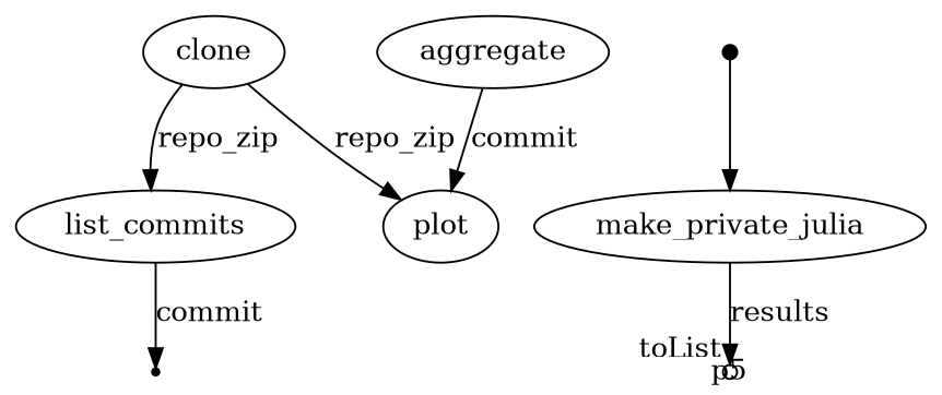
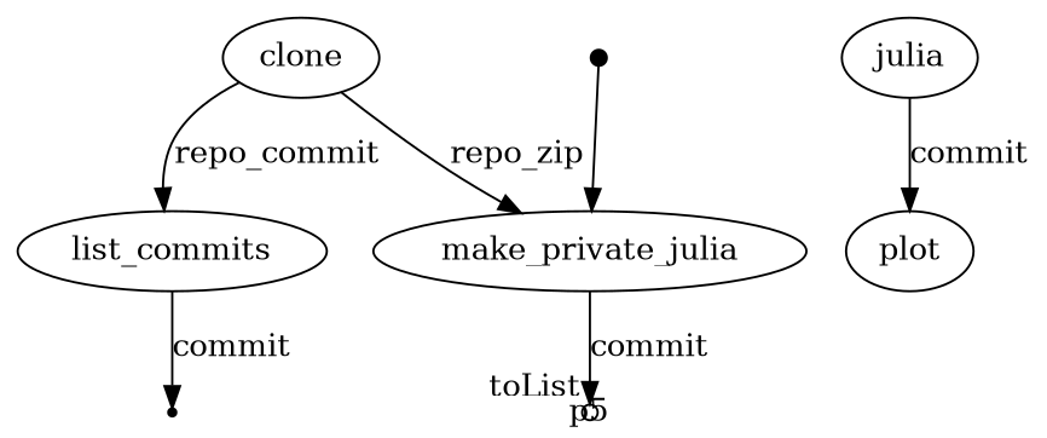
  digraph {
    n1 [label=clone]
    n2 [label=list_commits]
    n3 [label=make_private_julia]
    p2 [shape=point]
    p5 [fixedsize=true shape=circle width=0.1 xlabel=toList]
    p3 [fixedsize=true shape=point width=0.1]
-   n7 [label=aggregate]
+   n7 [label=julia]
    n8 [label=plot]
-   n1 -> n2 [label=repo_zip]
-   n1 -> n8 [label=repo_zip]
+   n1 -> n2 [label=repo_commit]
+   n1 -> n3 [label=repo_zip]
    n2 -> p2 [label=commit]
-   n3 -> p5 [label=results]
+   n3 -> p5 [label=commit]
    p3 -> n3
    n7 -> n8 [label=commit]
  }
